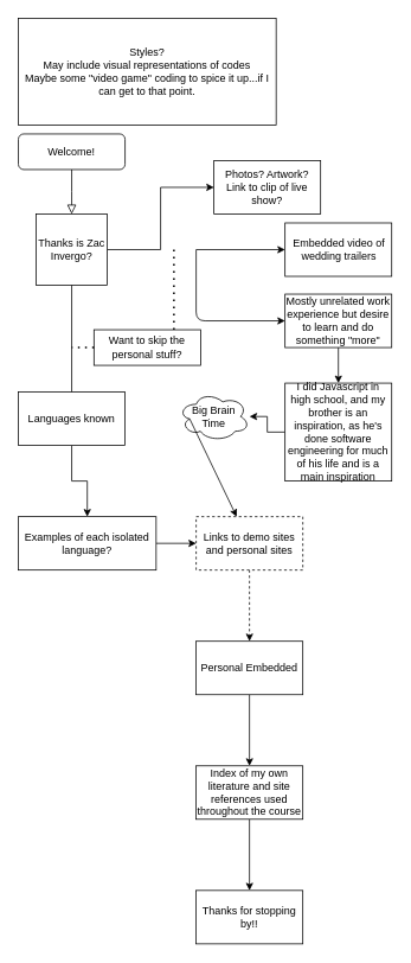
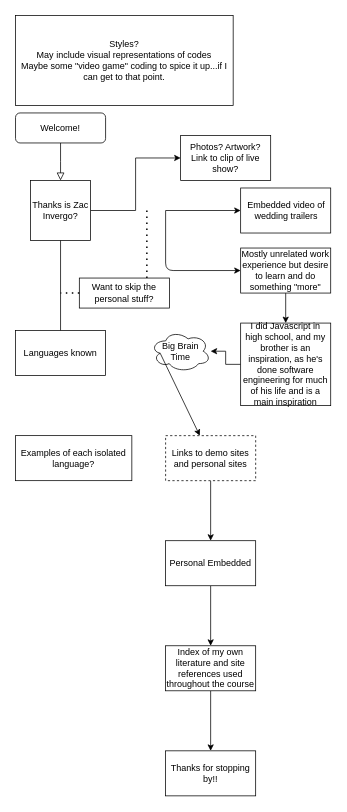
  <mxCell id="0" />
  <mxCell id="1" parent="0" />
  <mxCell id="2" value="" style="rounded=0;html=1;jettySize=auto;orthogonalLoop=1;fontSize=11;endArrow=block;endFill=0;endSize=8;strokeWidth=1;shadow=0;labelBackgroundColor=none;edgeStyle=orthogonalEdgeStyle;" parent="1" source="3" edge="1"><mxGeometry relative="1" as="geometry"><mxPoint x="80" y="240" as="targetPoint" /></mxGeometry></mxCell>
  <mxCell id="3" value="Welcome!" style="rounded=1;whiteSpace=wrap;html=1;fontSize=12;glass=0;strokeWidth=1;shadow=0;" parent="1" vertex="1"><mxGeometry x="20" y="150" width="120" height="40" as="geometry" /></mxCell>
  <mxCell id="4" value="" style="edgeStyle=orthogonalEdgeStyle;rounded=0;orthogonalLoop=1;jettySize=auto;html=1;" edge="1" parent="1" source="5" target="19"><mxGeometry relative="1" as="geometry" /></mxCell>
  <mxCell id="5" value="Thanks is Zac Invergo?" style="whiteSpace=wrap;html=1;aspect=fixed;" vertex="1" parent="1"><mxGeometry x="40" y="240" width="80" height="80" as="geometry" /></mxCell>
  <mxCell id="6" value="" style="endArrow=none;html=1;entryX=0.5;entryY=1;entryDx=0;entryDy=0;" edge="1" parent="1" target="5"><mxGeometry width="50" height="50" relative="1" as="geometry"><mxPoint x="80" y="440" as="sourcePoint" /><mxPoint x="300" y="300" as="targetPoint" /></mxGeometry></mxCell>
- <mxCell id="7" value="" style="edgeStyle=orthogonalEdgeStyle;rounded=0;orthogonalLoop=1;jettySize=auto;html=1;" edge="1" parent="1" source="8" target="10"><mxGeometry relative="1" as="geometry" /></mxCell>
  <mxCell id="8" value="Languages known" style="rounded=0;whiteSpace=wrap;html=1;" vertex="1" parent="1"><mxGeometry x="20" y="440" width="120" height="60" as="geometry" /></mxCell>
- <mxCell id="9" value="" style="edgeStyle=orthogonalEdgeStyle;rounded=0;orthogonalLoop=1;jettySize=auto;html=1;" edge="1" parent="1" source="10" target="12"><mxGeometry relative="1" as="geometry" /></mxCell>
  <mxCell id="10" value="Examples of each isolated language?" style="rounded=0;whiteSpace=wrap;html=1;" vertex="1" parent="1"><mxGeometry x="20" y="580" width="155" height="60" as="geometry" /></mxCell>
- <mxCell id="11" value="" style="edgeStyle=orthogonalEdgeStyle;rounded=0;orthogonalLoop=1;jettySize=auto;html=1;dashed=1;" edge="1" parent="1" source="12" target="14"><mxGeometry relative="1" as="geometry" /></mxCell>
+ <mxCell id="11" value="" style="edgeStyle=orthogonalEdgeStyle;rounded=0;orthogonalLoop=1;jettySize=auto;html=1;" edge="1" parent="1" source="12" target="14"><mxGeometry relative="1" as="geometry" /></mxCell>
  <mxCell id="12" value="Links to demo sites and personal sites" style="whiteSpace=wrap;html=1;rounded=0;dashed=1;" vertex="1" parent="1"><mxGeometry x="220" y="580" width="120" height="60" as="geometry" /></mxCell>
  <mxCell id="13" value="" style="edgeStyle=orthogonalEdgeStyle;rounded=0;orthogonalLoop=1;jettySize=auto;html=1;" edge="1" parent="1" source="14" target="16"><mxGeometry relative="1" as="geometry" /></mxCell>
  <mxCell id="14" value="Personal Embedded" style="whiteSpace=wrap;html=1;rounded=0;" vertex="1" parent="1"><mxGeometry x="220" y="720" width="120" height="60" as="geometry" /></mxCell>
  <mxCell id="15" value="" style="edgeStyle=orthogonalEdgeStyle;rounded=0;orthogonalLoop=1;jettySize=auto;html=1;" edge="1" parent="1" source="16" target="18"><mxGeometry relative="1" as="geometry" /></mxCell>
  <mxCell id="16" value="Index of my own literature and site references used throughout the course" style="whiteSpace=wrap;html=1;rounded=0;" vertex="1" parent="1"><mxGeometry x="220" y="860" width="120" height="60" as="geometry" /></mxCell>
  <mxCell id="17" value="Styles?&lt;br&gt;May include visual representations of codes&lt;br&gt;Maybe some &quot;video game&quot; coding to spice it up...if I can get to that point." style="rounded=0;whiteSpace=wrap;html=1;align=center;labelPosition=center;verticalLabelPosition=middle;verticalAlign=middle;" vertex="1" parent="1"><mxGeometry x="20" y="20" width="290" height="120" as="geometry" /></mxCell>
  <mxCell id="18" value="Thanks for stopping by!!" style="whiteSpace=wrap;html=1;rounded=0;" vertex="1" parent="1"><mxGeometry x="220" y="1000" width="120" height="60" as="geometry" /></mxCell>
  <mxCell id="19" value="Photos? Artwork?&lt;br&gt;Link to clip of live show?" style="whiteSpace=wrap;html=1;" vertex="1" parent="1"><mxGeometry x="240" y="180" width="120" height="60" as="geometry" /></mxCell>
  <mxCell id="20" value="&lt;div style=&quot;text-align: center&quot;&gt;&lt;span&gt;Embedded video of wedding trailers&lt;/span&gt;&lt;/div&gt;" style="rounded=0;whiteSpace=wrap;html=1;align=left;" vertex="1" parent="1"><mxGeometry x="320" y="250" width="120" height="60" as="geometry" /></mxCell>
  <mxCell id="21" value="" style="endArrow=classic;html=1;entryX=0;entryY=0.5;entryDx=0;entryDy=0;" edge="1" parent="1" target="20"><mxGeometry width="50" height="50" relative="1" as="geometry"><mxPoint x="220" y="280" as="sourcePoint" /><mxPoint x="310" y="220" as="targetPoint" /></mxGeometry></mxCell>
  <mxCell id="22" value="" style="endArrow=classic;html=1;" edge="1" parent="1" target="24"><mxGeometry width="50" height="50" relative="1" as="geometry"><mxPoint x="220" y="280" as="sourcePoint" /><mxPoint x="320" y="360" as="targetPoint" /><Array as="points"><mxPoint x="220" y="360" /></Array></mxGeometry></mxCell>
  <mxCell id="23" value="" style="edgeStyle=orthogonalEdgeStyle;rounded=0;orthogonalLoop=1;jettySize=auto;html=1;" edge="1" parent="1" source="24" target="26"><mxGeometry relative="1" as="geometry" /></mxCell>
  <mxCell id="24" value="Mostly unrelated work experience but desire to learn and do something &quot;more&quot;" style="rounded=0;whiteSpace=wrap;html=1;" vertex="1" parent="1"><mxGeometry x="320" y="330" width="120" height="60" as="geometry" /></mxCell>
  <mxCell id="25" value="" style="edgeStyle=orthogonalEdgeStyle;rounded=0;orthogonalLoop=1;jettySize=auto;html=1;" edge="1" parent="1" source="26" target="27"><mxGeometry relative="1" as="geometry" /></mxCell>
  <mxCell id="26" value="I did Javascript in high school, and my brother is an inspiration, as he's done software engineering for much of his life and is a main inspiration" style="whiteSpace=wrap;html=1;rounded=0;" vertex="1" parent="1"><mxGeometry x="320" y="430" width="120" height="110" as="geometry" /></mxCell>
  <mxCell id="27" value="Big Brain Time" style="ellipse;shape=cloud;whiteSpace=wrap;html=1;rounded=0;" vertex="1" parent="1"><mxGeometry x="200" y="440" width="80" height="55" as="geometry" /></mxCell>
  <mxCell id="28" value="" style="endArrow=classic;html=1;exitX=0.16;exitY=0.55;exitDx=0;exitDy=0;exitPerimeter=0;" edge="1" parent="1" source="27" target="12"><mxGeometry width="50" height="50" relative="1" as="geometry"><mxPoint x="260" y="340" as="sourcePoint" /><mxPoint x="310" y="290" as="targetPoint" /></mxGeometry></mxCell>
  <mxCell id="29" value="Want to skip the personal stuff?" style="rounded=0;whiteSpace=wrap;html=1;align=center;" vertex="1" parent="1"><mxGeometry x="105" y="370" width="120" height="40" as="geometry" /></mxCell>
  <mxCell id="30" value="" style="endArrow=none;dashed=1;html=1;dashPattern=1 3;strokeWidth=2;entryX=0.75;entryY=0;entryDx=0;entryDy=0;" edge="1" parent="1" target="29"><mxGeometry width="50" height="50" relative="1" as="geometry"><mxPoint x="195" y="280" as="sourcePoint" /><mxPoint x="180" y="320" as="targetPoint" /></mxGeometry></mxCell>
  <mxCell id="31" value="" style="endArrow=none;dashed=1;html=1;dashPattern=1 3;strokeWidth=2;exitX=0;exitY=0.5;exitDx=0;exitDy=0;" edge="1" parent="1" source="29"><mxGeometry width="50" height="50" relative="1" as="geometry"><mxPoint x="250" y="280" as="sourcePoint" /><mxPoint x="80" y="390" as="targetPoint" /></mxGeometry></mxCell>
